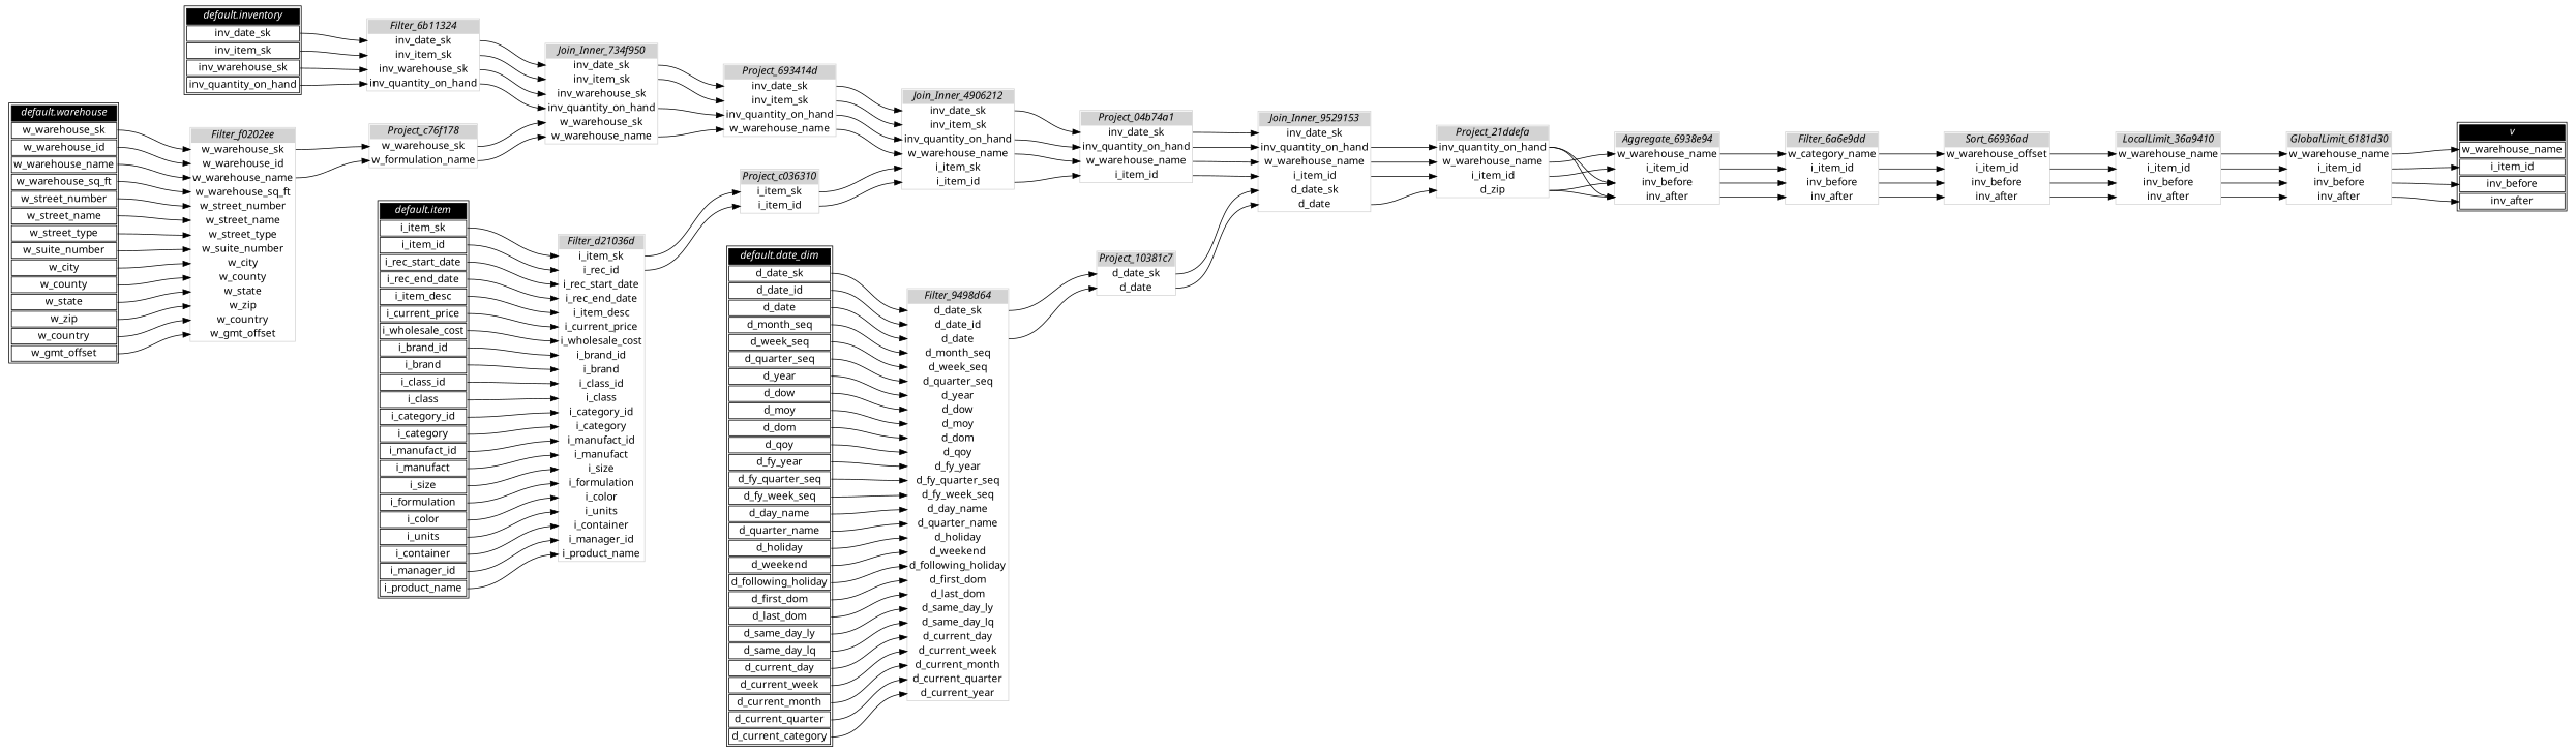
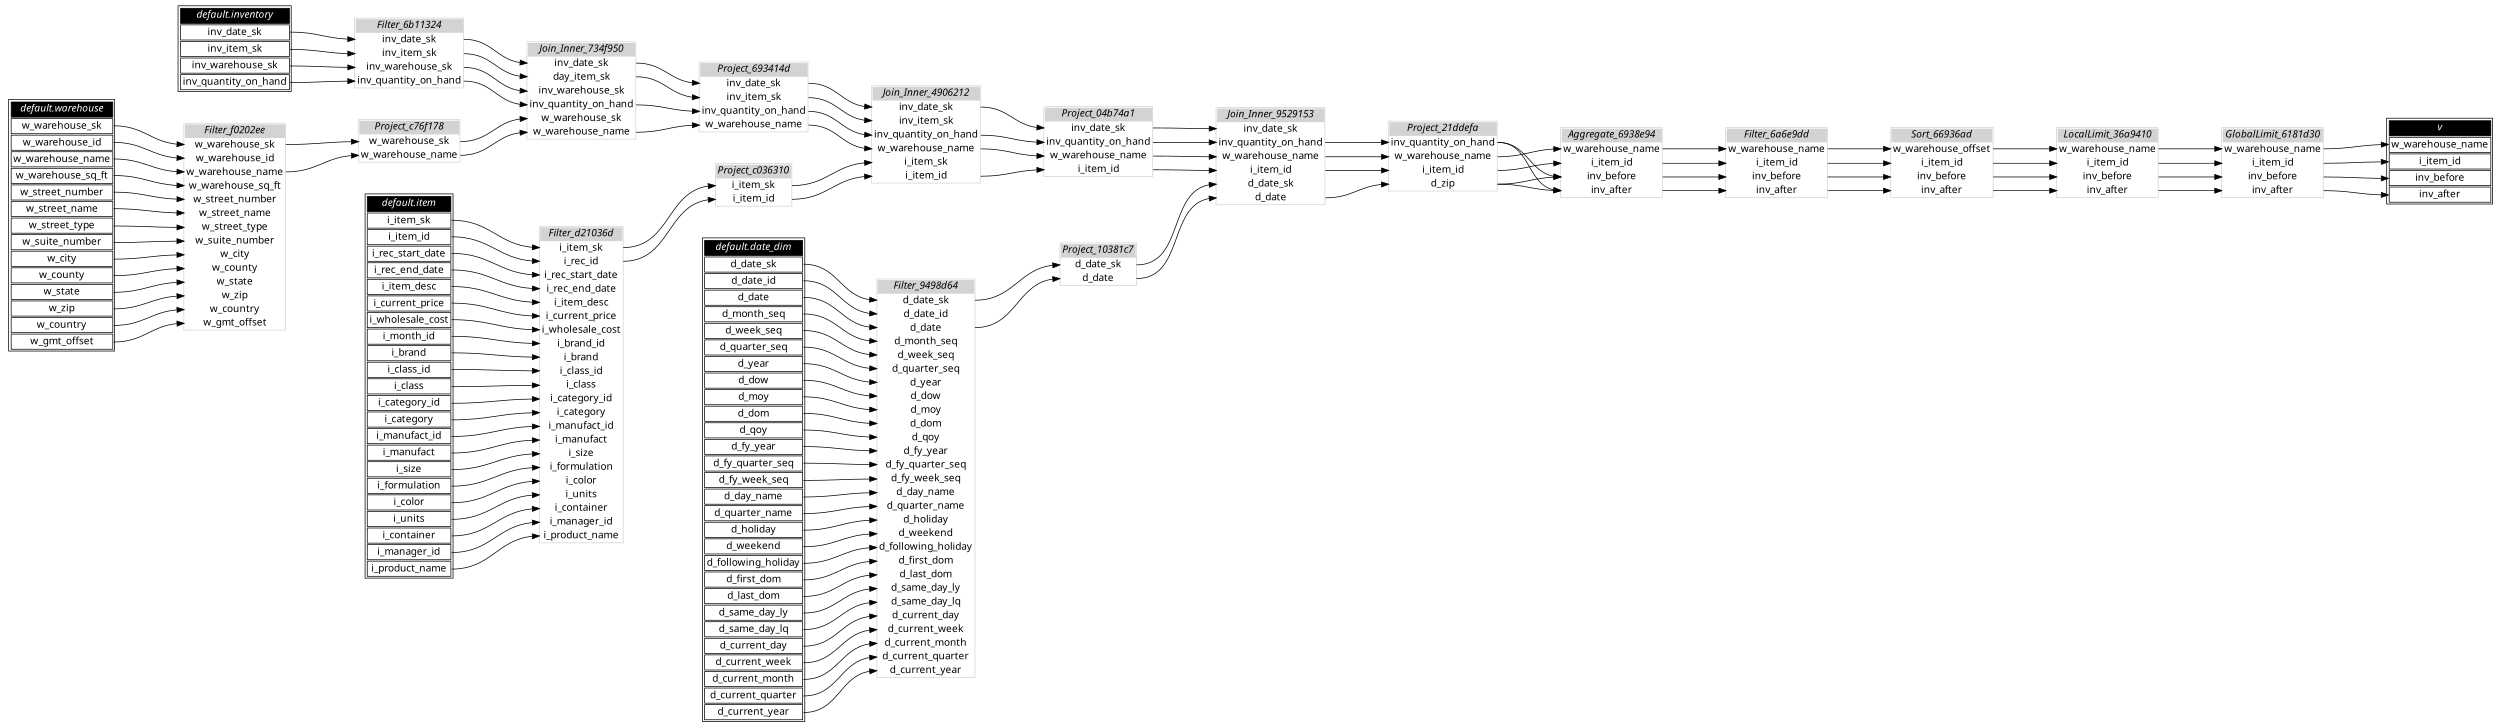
  digraph {
    fontname="Noto Sans"
    nodesep=0.5
    rankdir=LR
    ranksep=1
    node [fontname="Noto Sans" shape=plaintext]
    edge [fontname="Noto Sans" headport=0 tailport=0]
    n1 [label=< <table color="lightgray" border="1" cellborder="0" cellspacing="0">   <tr><td bgcolor="lightgray" port="nodeName"><i>Aggregate_6938e94</i></td></tr>   <tr><td port="0">w_warehouse_name</td></tr> <tr><td port="1">i_item_id</td></tr> <tr><td port="2">inv_before</td></tr> <tr><td port="3">inv_after</td></tr> </table>>]
-   n2 [label=< <table color="lightgray" border="1" cellborder="0" cellspacing="0">   <tr><td bgcolor="lightgray" port="nodeName"><i>Filter_6a6e9dd</i></td></tr>   <tr><td port="0">w_category_name</td></tr> <tr><td port="1">i_item_id</td></tr> <tr><td port="2">inv_before</td></tr> <tr><td port="3">inv_after</td></tr> </table>>]
+   n2 [label=< <table color="lightgray" border="1" cellborder="0" cellspacing="0">   <tr><td bgcolor="lightgray" port="nodeName"><i>Filter_6a6e9dd</i></td></tr>   <tr><td port="0">w_warehouse_name</td></tr> <tr><td port="1">i_item_id</td></tr> <tr><td port="2">inv_before</td></tr> <tr><td port="3">inv_after</td></tr> </table>>]
    n3 [label=< <table color="lightgray" border="1" cellborder="0" cellspacing="0">   <tr><td bgcolor="lightgray" port="nodeName"><i>Sort_66936ad</i></td></tr>   <tr><td port="0">w_warehouse_offset</td></tr> <tr><td port="1">i_item_id</td></tr> <tr><td port="2">inv_before</td></tr> <tr><td port="3">inv_after</td></tr> </table>>]
    n4 [label=< <table color="lightgray" border="1" cellborder="0" cellspacing="0">   <tr><td bgcolor="lightgray" port="nodeName"><i>LocalLimit_36a9410</i></td></tr>   <tr><td port="0">w_warehouse_name</td></tr> <tr><td port="1">i_item_id</td></tr> <tr><td port="2">inv_before</td></tr> <tr><td port="3">inv_after</td></tr> </table>>]
    n5 [label=< <table color="lightgray" border="1" cellborder="0" cellspacing="0">   <tr><td bgcolor="lightgray" port="nodeName"><i>Filter_6b11324</i></td></tr>   <tr><td port="0">inv_date_sk</td></tr> <tr><td port="1">inv_item_sk</td></tr> <tr><td port="2">inv_warehouse_sk</td></tr> <tr><td port="3">inv_quantity_on_hand</td></tr> </table>>]
-   n6 [label=< <table color="lightgray" border="1" cellborder="0" cellspacing="0">   <tr><td bgcolor="lightgray" port="nodeName"><i>Join_Inner_734f950</i></td></tr>   <tr><td port="0">inv_date_sk</td></tr> <tr><td port="1">inv_item_sk</td></tr> <tr><td port="2">inv_warehouse_sk</td></tr> <tr><td port="3">inv_quantity_on_hand</td></tr> <tr><td port="4">w_warehouse_sk</td></tr> <tr><td port="5">w_warehouse_name</td></tr> </table>>]
+   n6 [label=< <table color="lightgray" border="1" cellborder="0" cellspacing="0">   <tr><td bgcolor="lightgray" port="nodeName"><i>Join_Inner_734f950</i></td></tr>   <tr><td port="0">inv_date_sk</td></tr> <tr><td port="1">day_item_sk</td></tr> <tr><td port="2">inv_warehouse_sk</td></tr> <tr><td port="3">inv_quantity_on_hand</td></tr> <tr><td port="4">w_warehouse_sk</td></tr> <tr><td port="5">w_warehouse_name</td></tr> </table>>]
    n7 [label=< <table color="lightgray" border="1" cellborder="0" cellspacing="0">   <tr><td bgcolor="lightgray" port="nodeName"><i>Project_693414d</i></td></tr>   <tr><td port="0">inv_date_sk</td></tr> <tr><td port="1">inv_item_sk</td></tr> <tr><td port="2">inv_quantity_on_hand</td></tr> <tr><td port="3">w_warehouse_name</td></tr> </table>>]
    n8 [label=< <table color="lightgray" border="1" cellborder="0" cellspacing="0">   <tr><td bgcolor="lightgray" port="nodeName"><i>Filter_9498d64</i></td></tr>   <tr><td port="0">d_date_sk</td></tr> <tr><td port="1">d_date_id</td></tr> <tr><td port="2">d_date</td></tr> <tr><td port="3">d_month_seq</td></tr> <tr><td port="4">d_week_seq</td></tr> <tr><td port="5">d_quarter_seq</td></tr> <tr><td port="6">d_year</td></tr> <tr><td port="7">d_dow</td></tr> <tr><td port="8">d_moy</td></tr> <tr><td port="9">d_dom</td></tr> <tr><td port="10">d_qoy</td></tr> <tr><td port="11">d_fy_year</td></tr> <tr><td port="12">d_fy_quarter_seq</td></tr> <tr><td port="13">d_fy_week_seq</td></tr> <tr><td port="14">d_day_name</td></tr> <tr><td port="15">d_quarter_name</td></tr> <tr><td port="16">d_holiday</td></tr> <tr><td port="17">d_weekend</td></tr> <tr><td port="18">d_following_holiday</td></tr> <tr><td port="19">d_first_dom</td></tr> <tr><td port="20">d_last_dom</td></tr> <tr><td port="21">d_same_day_ly</td></tr> <tr><td port="22">d_same_day_lq</td></tr> <tr><td port="23">d_current_day</td></tr> <tr><td port="24">d_current_week</td></tr> <tr><td port="25">d_current_month</td></tr> <tr><td port="26">d_current_quarter</td></tr> <tr><td port="27">d_current_year</td></tr> </table>>]
    n9 [label=< <table color="lightgray" border="1" cellborder="0" cellspacing="0">   <tr><td bgcolor="lightgray" port="nodeName"><i>Project_10381c7</i></td></tr>   <tr><td port="0">d_date_sk</td></tr> <tr><td port="1">d_date</td></tr> </table>>]
    n10 [label=< <table color="lightgray" border="1" cellborder="0" cellspacing="0">   <tr><td bgcolor="lightgray" port="nodeName"><i>Join_Inner_9529153</i></td></tr>   <tr><td port="0">inv_date_sk</td></tr> <tr><td port="1">inv_quantity_on_hand</td></tr> <tr><td port="2">w_warehouse_name</td></tr> <tr><td port="3">i_item_id</td></tr> <tr><td port="4">d_date_sk</td></tr> <tr><td port="5">d_date</td></tr> </table>>]
    n11 [label=< <table color="lightgray" border="1" cellborder="0" cellspacing="0">   <tr><td bgcolor="lightgray" port="nodeName"><i>Filter_d21036d</i></td></tr>   <tr><td port="0">i_item_sk</td></tr> <tr><td port="1">i_rec_id</td></tr> <tr><td port="2">i_rec_start_date</td></tr> <tr><td port="3">i_rec_end_date</td></tr> <tr><td port="4">i_item_desc</td></tr> <tr><td port="5">i_current_price</td></tr> <tr><td port="6">i_wholesale_cost</td></tr> <tr><td port="7">i_brand_id</td></tr> <tr><td port="8">i_brand</td></tr> <tr><td port="9">i_class_id</td></tr> <tr><td port="10">i_class</td></tr> <tr><td port="11">i_category_id</td></tr> <tr><td port="12">i_category</td></tr> <tr><td port="13">i_manufact_id</td></tr> <tr><td port="14">i_manufact</td></tr> <tr><td port="15">i_size</td></tr> <tr><td port="16">i_formulation</td></tr> <tr><td port="17">i_color</td></tr> <tr><td port="18">i_units</td></tr> <tr><td port="19">i_container</td></tr> <tr><td port="20">i_manager_id</td></tr> <tr><td port="21">i_product_name</td></tr> </table>>]
    n12 [label=< <table color="lightgray" border="1" cellborder="0" cellspacing="0">   <tr><td bgcolor="lightgray" port="nodeName"><i>Project_c036310</i></td></tr>   <tr><td port="0">i_item_sk</td></tr> <tr><td port="1">i_item_id</td></tr> </table>>]
    n13 [label=< <table color="lightgray" border="1" cellborder="0" cellspacing="0">   <tr><td bgcolor="lightgray" port="nodeName"><i>Join_Inner_4906212</i></td></tr>   <tr><td port="0">inv_date_sk</td></tr> <tr><td port="1">inv_item_sk</td></tr> <tr><td port="2">inv_quantity_on_hand</td></tr> <tr><td port="3">w_warehouse_name</td></tr> <tr><td port="4">i_item_sk</td></tr> <tr><td port="5">i_item_id</td></tr> </table>>]
    n14 [label=< <table color="lightgray" border="1" cellborder="0" cellspacing="0">   <tr><td bgcolor="lightgray" port="nodeName"><i>Filter_f0202ee</i></td></tr>   <tr><td port="0">w_warehouse_sk</td></tr> <tr><td port="1">w_warehouse_id</td></tr> <tr><td port="2">w_warehouse_name</td></tr> <tr><td port="3">w_warehouse_sq_ft</td></tr> <tr><td port="4">w_street_number</td></tr> <tr><td port="5">w_street_name</td></tr> <tr><td port="6">w_street_type</td></tr> <tr><td port="7">w_suite_number</td></tr> <tr><td port="8">w_city</td></tr> <tr><td port="9">w_county</td></tr> <tr><td port="10">w_state</td></tr> <tr><td port="11">w_zip</td></tr> <tr><td port="12">w_country</td></tr> <tr><td port="13">w_gmt_offset</td></tr> </table>>]
-   n15 [label=< <table color="lightgray" border="1" cellborder="0" cellspacing="0">   <tr><td bgcolor="lightgray" port="nodeName"><i>Project_c76f178</i></td></tr>   <tr><td port="0">w_warehouse_sk</td></tr> <tr><td port="1">w_formulation_name</td></tr> </table>>]
+   n15 [label=< <table color="lightgray" border="1" cellborder="0" cellspacing="0">   <tr><td bgcolor="lightgray" port="nodeName"><i>Project_c76f178</i></td></tr>   <tr><td port="0">w_warehouse_sk</td></tr> <tr><td port="1">w_warehouse_name</td></tr> </table>>]
    n16 [label=< <table color="lightgray" border="1" cellborder="0" cellspacing="0">   <tr><td bgcolor="lightgray" port="nodeName"><i>GlobalLimit_6181d30</i></td></tr>   <tr><td port="0">w_warehouse_name</td></tr> <tr><td port="1">i_item_id</td></tr> <tr><td port="2">inv_before</td></tr> <tr><td port="3">inv_after</td></tr> </table>>]
    n17 [color=black label=< <table>   <tr><td bgcolor="black" port="nodeName"><i><font color="white">v</font></i></td></tr>   <tr><td port="0">w_warehouse_name</td></tr> <tr><td port="1">i_item_id</td></tr> <tr><td port="2">inv_before</td></tr> <tr><td port="3">inv_after</td></tr> </table>>]
    n18 [label=< <table color="lightgray" border="1" cellborder="0" cellspacing="0">   <tr><td bgcolor="lightgray" port="nodeName"><i>Project_04b74a1</i></td></tr>   <tr><td port="0">inv_date_sk</td></tr> <tr><td port="1">inv_quantity_on_hand</td></tr> <tr><td port="2">w_warehouse_name</td></tr> <tr><td port="3">i_item_id</td></tr> </table>>]
    n19 [label=< <table color="lightgray" border="1" cellborder="0" cellspacing="0">   <tr><td bgcolor="lightgray" port="nodeName"><i>Project_21ddefa</i></td></tr>   <tr><td port="0">inv_quantity_on_hand</td></tr> <tr><td port="1">w_warehouse_name</td></tr> <tr><td port="2">i_item_id</td></tr> <tr><td port="3">d_zip</td></tr> </table>>]
-   n20 [color=black label=< <table>   <tr><td bgcolor="black" port="nodeName"><i><font color="white">default.date_dim</font></i></td></tr>   <tr><td port="0">d_date_sk</td></tr> <tr><td port="1">d_date_id</td></tr> <tr><td port="2">d_date</td></tr> <tr><td port="3">d_month_seq</td></tr> <tr><td port="4">d_week_seq</td></tr> <tr><td port="5">d_quarter_seq</td></tr> <tr><td port="6">d_year</td></tr> <tr><td port="7">d_dow</td></tr> <tr><td port="8">d_moy</td></tr> <tr><td port="9">d_dom</td></tr> <tr><td port="10">d_qoy</td></tr> <tr><td port="11">d_fy_year</td></tr> <tr><td port="12">d_fy_quarter_seq</td></tr> <tr><td port="13">d_fy_week_seq</td></tr> <tr><td port="14">d_day_name</td></tr> <tr><td port="15">d_quarter_name</td></tr> <tr><td port="16">d_holiday</td></tr> <tr><td port="17">d_weekend</td></tr> <tr><td port="18">d_following_holiday</td></tr> <tr><td port="19">d_first_dom</td></tr> <tr><td port="20">d_last_dom</td></tr> <tr><td port="21">d_same_day_ly</td></tr> <tr><td port="22">d_same_day_lq</td></tr> <tr><td port="23">d_current_day</td></tr> <tr><td port="24">d_current_week</td></tr> <tr><td port="25">d_current_month</td></tr> <tr><td port="26">d_current_quarter</td></tr> <tr><td port="27">d_current_category</td></tr> </table>>]
+   n20 [color=black label=< <table>   <tr><td bgcolor="black" port="nodeName"><i><font color="white">default.date_dim</font></i></td></tr>   <tr><td port="0">d_date_sk</td></tr> <tr><td port="1">d_date_id</td></tr> <tr><td port="2">d_date</td></tr> <tr><td port="3">d_month_seq</td></tr> <tr><td port="4">d_week_seq</td></tr> <tr><td port="5">d_quarter_seq</td></tr> <tr><td port="6">d_year</td></tr> <tr><td port="7">d_dow</td></tr> <tr><td port="8">d_moy</td></tr> <tr><td port="9">d_dom</td></tr> <tr><td port="10">d_qoy</td></tr> <tr><td port="11">d_fy_year</td></tr> <tr><td port="12">d_fy_quarter_seq</td></tr> <tr><td port="13">d_fy_week_seq</td></tr> <tr><td port="14">d_day_name</td></tr> <tr><td port="15">d_quarter_name</td></tr> <tr><td port="16">d_holiday</td></tr> <tr><td port="17">d_weekend</td></tr> <tr><td port="18">d_following_holiday</td></tr> <tr><td port="19">d_first_dom</td></tr> <tr><td port="20">d_last_dom</td></tr> <tr><td port="21">d_same_day_ly</td></tr> <tr><td port="22">d_same_day_lq</td></tr> <tr><td port="23">d_current_day</td></tr> <tr><td port="24">d_current_week</td></tr> <tr><td port="25">d_current_month</td></tr> <tr><td port="26">d_current_quarter</td></tr> <tr><td port="27">d_current_year</td></tr> </table>>]
    n21 [color=black label=< <table>   <tr><td bgcolor="black" port="nodeName"><i><font color="white">default.inventory</font></i></td></tr>   <tr><td port="0">inv_date_sk</td></tr> <tr><td port="1">inv_item_sk</td></tr> <tr><td port="2">inv_warehouse_sk</td></tr> <tr><td port="3">inv_quantity_on_hand</td></tr> </table>>]
-   n22 [color=black label=< <table>   <tr><td bgcolor="black" port="nodeName"><i><font color="white">default.item</font></i></td></tr>   <tr><td port="0">i_item_sk</td></tr> <tr><td port="1">i_item_id</td></tr> <tr><td port="2">i_rec_start_date</td></tr> <tr><td port="3">i_rec_end_date</td></tr> <tr><td port="4">i_item_desc</td></tr> <tr><td port="5">i_current_price</td></tr> <tr><td port="6">i_wholesale_cost</td></tr> <tr><td port="7">i_brand_id</td></tr> <tr><td port="8">i_brand</td></tr> <tr><td port="9">i_class_id</td></tr> <tr><td port="10">i_class</td></tr> <tr><td port="11">i_category_id</td></tr> <tr><td port="12">i_category</td></tr> <tr><td port="13">i_manufact_id</td></tr> <tr><td port="14">i_manufact</td></tr> <tr><td port="15">i_size</td></tr> <tr><td port="16">i_formulation</td></tr> <tr><td port="17">i_color</td></tr> <tr><td port="18">i_units</td></tr> <tr><td port="19">i_container</td></tr> <tr><td port="20">i_manager_id</td></tr> <tr><td port="21">i_product_name</td></tr> </table>>]
+   n22 [color=black label=< <table>   <tr><td bgcolor="black" port="nodeName"><i><font color="white">default.item</font></i></td></tr>   <tr><td port="0">i_item_sk</td></tr> <tr><td port="1">i_item_id</td></tr> <tr><td port="2">i_rec_start_date</td></tr> <tr><td port="3">i_rec_end_date</td></tr> <tr><td port="4">i_item_desc</td></tr> <tr><td port="5">i_current_price</td></tr> <tr><td port="6">i_wholesale_cost</td></tr> <tr><td port="7">i_month_id</td></tr> <tr><td port="8">i_brand</td></tr> <tr><td port="9">i_class_id</td></tr> <tr><td port="10">i_class</td></tr> <tr><td port="11">i_category_id</td></tr> <tr><td port="12">i_category</td></tr> <tr><td port="13">i_manufact_id</td></tr> <tr><td port="14">i_manufact</td></tr> <tr><td port="15">i_size</td></tr> <tr><td port="16">i_formulation</td></tr> <tr><td port="17">i_color</td></tr> <tr><td port="18">i_units</td></tr> <tr><td port="19">i_container</td></tr> <tr><td port="20">i_manager_id</td></tr> <tr><td port="21">i_product_name</td></tr> </table>>]
    n23 [color=black label=< <table>   <tr><td bgcolor="black" port="nodeName"><i><font color="white">default.warehouse</font></i></td></tr>   <tr><td port="0">w_warehouse_sk</td></tr> <tr><td port="1">w_warehouse_id</td></tr> <tr><td port="2">w_warehouse_name</td></tr> <tr><td port="3">w_warehouse_sq_ft</td></tr> <tr><td port="4">w_street_number</td></tr> <tr><td port="5">w_street_name</td></tr> <tr><td port="6">w_street_type</td></tr> <tr><td port="7">w_suite_number</td></tr> <tr><td port="8">w_city</td></tr> <tr><td port="9">w_county</td></tr> <tr><td port="10">w_state</td></tr> <tr><td port="11">w_zip</td></tr> <tr><td port="12">w_country</td></tr> <tr><td port="13">w_gmt_offset</td></tr> </table>>]
    n1 -> n2
    n1 -> n2 [headport=1 tailport=1]
    n1 -> n2 [headport=2 tailport=2]
    n1 -> n2 [headport=3 tailport=3]
    n2 -> n3
    n2 -> n3 [headport=1 tailport=1]
    n2 -> n3 [headport=2 tailport=2]
    n2 -> n3 [headport=3 tailport=3]
    n3 -> n4
    n3 -> n4 [headport=1 tailport=1]
    n3 -> n4 [headport=2 tailport=2]
    n3 -> n4 [headport=3 tailport=3]
    n4 -> n16
    n4 -> n16 [headport=1 tailport=1]
    n4 -> n16 [headport=2 tailport=2]
    n4 -> n16 [headport=3 tailport=3]
    n5 -> n6
    n5 -> n6 [headport=1 tailport=1]
    n5 -> n6 [headport=2 tailport=2]
    n5 -> n6 [headport=3 tailport=3]
    n6 -> n7
    n6 -> n7 [headport=1 tailport=1]
    n6 -> n7 [headport=2 tailport=3]
    n6 -> n7 [headport=3 tailport=5]
    n7 -> n13
    n7 -> n13 [headport=1 tailport=1]
    n7 -> n13 [headport=2 tailport=2]
    n7 -> n13 [headport=3 tailport=3]
    n8 -> n9
    n8 -> n9 [headport=1 tailport=2]
    n9 -> n10 [headport=4]
    n9 -> n10 [headport=5 tailport=1]
    n10 -> n19 [tailport=1]
    n10 -> n19 [headport=1 tailport=2]
    n10 -> n19 [headport=2 tailport=3]
    n10 -> n19 [headport=3 tailport=5]
    n11 -> n12
    n11 -> n12 [headport=1 tailport=1]
    n12 -> n13 [headport=4]
    n12 -> n13 [headport=5 tailport=1]
    n13 -> n18
    n13 -> n18 [headport=1 tailport=2]
    n13 -> n18 [headport=2 tailport=3]
    n13 -> n18 [headport=3 tailport=5]
    n14 -> n15
    n14 -> n15 [headport=1 tailport=2]
    n15 -> n6 [headport=4]
    n15 -> n6 [headport=5 tailport=1]
    n16 -> n17
    n16 -> n17 [headport=1 tailport=1]
    n16 -> n17 [headport=2 tailport=2]
    n16 -> n17 [headport=3 tailport=3]
    n18 -> n10
    n18 -> n10 [headport=1 tailport=1]
    n18 -> n10 [headport=2 tailport=2]
    n18 -> n10 [headport=3 tailport=3]
    n19 -> n1 [headport=2]
    n19 -> n1 [headport=3]
    n19 -> n1 [tailport=1]
    n19 -> n1 [headport=1 tailport=2]
    n19 -> n1 [headport=2 tailport=3]
    n19 -> n1 [headport=3 tailport=3]
    n20 -> n8
    n20 -> n8 [headport=1 tailport=1]
    n20 -> n8 [headport=10 tailport=10]
    n20 -> n8 [headport=11 tailport=11]
    n20 -> n8 [headport=12 tailport=12]
    n20 -> n8 [headport=13 tailport=13]
    n20 -> n8 [headport=14 tailport=14]
    n20 -> n8 [headport=15 tailport=15]
    n20 -> n8 [headport=16 tailport=16]
    n20 -> n8 [headport=17 tailport=17]
    n20 -> n8 [headport=18 tailport=18]
    n20 -> n8 [headport=19 tailport=19]
    n20 -> n8 [headport=2 tailport=2]
    n20 -> n8 [headport=20 tailport=20]
    n20 -> n8 [headport=21 tailport=21]
    n20 -> n8 [headport=22 tailport=22]
    n20 -> n8 [headport=23 tailport=23]
    n20 -> n8 [headport=24 tailport=24]
    n20 -> n8 [headport=25 tailport=25]
    n20 -> n8 [headport=26 tailport=26]
    n20 -> n8 [headport=27 tailport=27]
    n20 -> n8 [headport=3 tailport=3]
    n20 -> n8 [headport=4 tailport=4]
    n20 -> n8 [headport=5 tailport=5]
    n20 -> n8 [headport=6 tailport=6]
    n20 -> n8 [headport=7 tailport=7]
    n20 -> n8 [headport=8 tailport=8]
    n20 -> n8 [headport=9 tailport=9]
    n21 -> n5
    n21 -> n5 [headport=1 tailport=1]
    n21 -> n5 [headport=2 tailport=2]
    n21 -> n5 [headport=3 tailport=3]
    n22 -> n11
    n22 -> n11 [headport=1 tailport=1]
    n22 -> n11 [headport=10 tailport=10]
    n22 -> n11 [headport=11 tailport=11]
    n22 -> n11 [headport=12 tailport=12]
    n22 -> n11 [headport=13 tailport=13]
    n22 -> n11 [headport=14 tailport=14]
    n22 -> n11 [headport=15 tailport=15]
    n22 -> n11 [headport=16 tailport=16]
    n22 -> n11 [headport=17 tailport=17]
    n22 -> n11 [headport=18 tailport=18]
    n22 -> n11 [headport=19 tailport=19]
    n22 -> n11 [headport=2 tailport=2]
    n22 -> n11 [headport=20 tailport=20]
    n22 -> n11 [headport=21 tailport=21]
    n22 -> n11 [headport=3 tailport=3]
    n22 -> n11 [headport=4 tailport=4]
    n22 -> n11 [headport=5 tailport=5]
    n22 -> n11 [headport=6 tailport=6]
    n22 -> n11 [headport=7 tailport=7]
    n22 -> n11 [headport=8 tailport=8]
    n22 -> n11 [headport=9 tailport=9]
    n23 -> n14
    n23 -> n14 [headport=1 tailport=1]
    n23 -> n14 [headport=10 tailport=10]
    n23 -> n14 [headport=11 tailport=11]
    n23 -> n14 [headport=12 tailport=12]
    n23 -> n14 [headport=13 tailport=13]
    n23 -> n14 [headport=2 tailport=2]
    n23 -> n14 [headport=3 tailport=3]
    n23 -> n14 [headport=4 tailport=4]
    n23 -> n14 [headport=5 tailport=5]
    n23 -> n14 [headport=6 tailport=6]
    n23 -> n14 [headport=7 tailport=7]
    n23 -> n14 [headport=8 tailport=8]
    n23 -> n14 [headport=9 tailport=9]
  }
